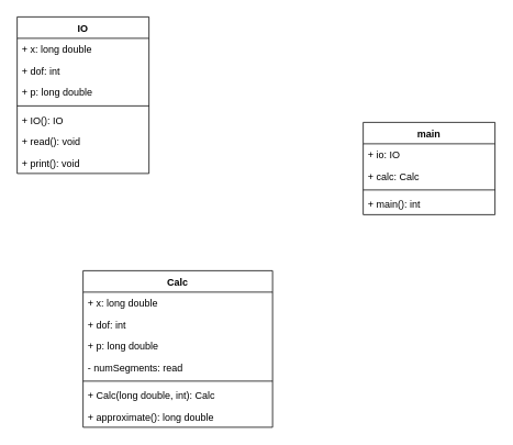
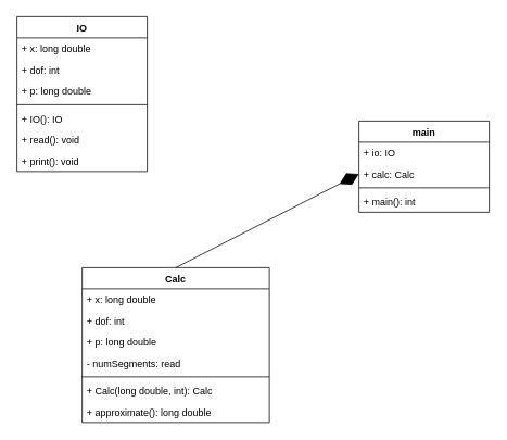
  <mxCell id="0" />
  <mxCell id="1" parent="0" />
  <mxCell id="2" value="IO" style="swimlane;fontStyle=1;align=center;verticalAlign=top;childLayout=stackLayout;horizontal=1;startSize=26;horizontalStack=0;resizeParent=1;resizeParentMax=0;resizeLast=0;collapsible=1;marginBottom=0;" parent="1" vertex="1"><mxGeometry x="20" y="20" width="160" height="190" as="geometry" /></mxCell>
  <mxCell id="3" value="+ x: long double" style="text;strokeColor=none;fillColor=none;align=left;verticalAlign=top;spacingLeft=4;spacingRight=4;overflow=hidden;rotatable=0;points=[[0,0.5],[1,0.5]];portConstraint=eastwest;" parent="2" vertex="1"><mxGeometry y="26" width="160" height="26" as="geometry" /></mxCell>
  <mxCell id="4" value="+ dof: int" style="text;strokeColor=none;fillColor=none;align=left;verticalAlign=top;spacingLeft=4;spacingRight=4;overflow=hidden;rotatable=0;points=[[0,0.5],[1,0.5]];portConstraint=eastwest;" parent="2" vertex="1"><mxGeometry y="52" width="160" height="26" as="geometry" /></mxCell>
  <mxCell id="5" value="+ p: long double" style="text;strokeColor=none;fillColor=none;align=left;verticalAlign=top;spacingLeft=4;spacingRight=4;overflow=hidden;rotatable=0;points=[[0,0.5],[1,0.5]];portConstraint=eastwest;" parent="2" vertex="1"><mxGeometry y="78" width="160" height="26" as="geometry" /></mxCell>
  <mxCell id="6" value="" style="line;strokeWidth=1;fillColor=none;align=left;verticalAlign=middle;spacingTop=-1;spacingLeft=3;spacingRight=3;rotatable=0;labelPosition=right;points=[];portConstraint=eastwest;" parent="2" vertex="1"><mxGeometry y="104" width="160" height="8" as="geometry" /></mxCell>
  <mxCell id="7" value="+ IO(): IO" style="text;strokeColor=none;fillColor=none;align=left;verticalAlign=top;spacingLeft=4;spacingRight=4;overflow=hidden;rotatable=0;points=[[0,0.5],[1,0.5]];portConstraint=eastwest;" parent="2" vertex="1"><mxGeometry y="112" width="160" height="26" as="geometry" /></mxCell>
  <mxCell id="8" value="+ read(): void" style="text;strokeColor=none;fillColor=none;align=left;verticalAlign=top;spacingLeft=4;spacingRight=4;overflow=hidden;rotatable=0;points=[[0,0.5],[1,0.5]];portConstraint=eastwest;" parent="2" vertex="1"><mxGeometry y="138" width="160" height="26" as="geometry" /></mxCell>
  <mxCell id="9" value="+ print(): void" style="text;strokeColor=none;fillColor=none;align=left;verticalAlign=top;spacingLeft=4;spacingRight=4;overflow=hidden;rotatable=0;points=[[0,0.5],[1,0.5]];portConstraint=eastwest;" parent="2" vertex="1"><mxGeometry y="164" width="160" height="26" as="geometry" /></mxCell>
  <mxCell id="10" value="main" style="swimlane;fontStyle=1;align=center;verticalAlign=top;childLayout=stackLayout;horizontal=1;startSize=26;horizontalStack=0;resizeParent=1;resizeParentMax=0;resizeLast=0;collapsible=1;marginBottom=0;" parent="1" vertex="1"><mxGeometry x="440" y="148" width="160" height="112" as="geometry" /></mxCell>
  <mxCell id="11" value="+ io: IO" style="text;strokeColor=none;fillColor=none;align=left;verticalAlign=top;spacingLeft=4;spacingRight=4;overflow=hidden;rotatable=0;points=[[0,0.5],[1,0.5]];portConstraint=eastwest;" parent="10" vertex="1"><mxGeometry y="26" width="160" height="26" as="geometry" /></mxCell>
  <mxCell id="12" value="+ calc: Calc" style="text;strokeColor=none;fillColor=none;align=left;verticalAlign=top;spacingLeft=4;spacingRight=4;overflow=hidden;rotatable=0;points=[[0,0.5],[1,0.5]];portConstraint=eastwest;" parent="10" vertex="1"><mxGeometry y="52" width="160" height="26" as="geometry" /></mxCell>
  <mxCell id="13" value="" style="line;strokeWidth=1;fillColor=none;align=left;verticalAlign=middle;spacingTop=-1;spacingLeft=3;spacingRight=3;rotatable=0;labelPosition=right;points=[];portConstraint=eastwest;" parent="10" vertex="1"><mxGeometry y="78" width="160" height="8" as="geometry" /></mxCell>
  <mxCell id="14" value="+ main(): int" style="text;strokeColor=none;fillColor=none;align=left;verticalAlign=top;spacingLeft=4;spacingRight=4;overflow=hidden;rotatable=0;points=[[0,0.5],[1,0.5]];portConstraint=eastwest;" parent="10" vertex="1"><mxGeometry y="86" width="160" height="26" as="geometry" /></mxCell>
  <mxCell id="15" value="Calc" style="swimlane;fontStyle=1;align=center;verticalAlign=top;childLayout=stackLayout;horizontal=1;startSize=26;horizontalStack=0;resizeParent=1;resizeParentMax=0;resizeLast=0;collapsible=1;marginBottom=0;" parent="1" vertex="1"><mxGeometry x="100" y="328" width="230" height="190" as="geometry"><mxRectangle x="340" y="380" width="60" height="26" as="alternateBounds" /></mxGeometry></mxCell>
  <mxCell id="16" value="+ x: long double" style="text;strokeColor=none;fillColor=none;align=left;verticalAlign=top;spacingLeft=4;spacingRight=4;overflow=hidden;rotatable=0;points=[[0,0.5],[1,0.5]];portConstraint=eastwest;" parent="15" vertex="1"><mxGeometry y="26" width="230" height="26" as="geometry" /></mxCell>
  <mxCell id="17" value="+ dof: int" style="text;strokeColor=none;fillColor=none;align=left;verticalAlign=top;spacingLeft=4;spacingRight=4;overflow=hidden;rotatable=0;points=[[0,0.5],[1,0.5]];portConstraint=eastwest;" parent="15" vertex="1"><mxGeometry y="52" width="230" height="26" as="geometry" /></mxCell>
  <mxCell id="18" value="+ p: long double" style="text;strokeColor=none;fillColor=none;align=left;verticalAlign=top;spacingLeft=4;spacingRight=4;overflow=hidden;rotatable=0;points=[[0,0.5],[1,0.5]];portConstraint=eastwest;" parent="15" vertex="1"><mxGeometry y="78" width="230" height="26" as="geometry" /></mxCell>
  <mxCell id="19" value="- numSegments: read" style="text;strokeColor=none;fillColor=none;align=left;verticalAlign=top;spacingLeft=4;spacingRight=4;overflow=hidden;rotatable=0;points=[[0,0.5],[1,0.5]];portConstraint=eastwest;" parent="15" vertex="1"><mxGeometry y="104" width="230" height="26" as="geometry" /></mxCell>
  <mxCell id="20" value="" style="line;strokeWidth=1;fillColor=none;align=left;verticalAlign=middle;spacingTop=-1;spacingLeft=3;spacingRight=3;rotatable=0;labelPosition=right;points=[];portConstraint=eastwest;" parent="15" vertex="1"><mxGeometry y="130" width="230" height="8" as="geometry" /></mxCell>
  <mxCell id="21" value="+ Calc(long double, int): Calc" style="text;strokeColor=none;fillColor=none;align=left;verticalAlign=top;spacingLeft=4;spacingRight=4;overflow=hidden;rotatable=0;points=[[0,0.5],[1,0.5]];portConstraint=eastwest;" parent="15" vertex="1"><mxGeometry y="138" width="230" height="26" as="geometry" /></mxCell>
  <mxCell id="22" value="+ approximate(): long double" style="text;strokeColor=none;fillColor=none;align=left;verticalAlign=top;spacingLeft=4;spacingRight=4;overflow=hidden;rotatable=0;points=[[0,0.5],[1,0.5]];portConstraint=eastwest;" parent="15" vertex="1"><mxGeometry y="164" width="230" height="26" as="geometry" /></mxCell>
+ <mxCell id="23" value="" style="endArrow=diamondThin;endFill=1;endSize=24;html=1;exitX=0.5;exitY=0;exitDx=0;exitDy=0;entryX=0;entryY=0.5;entryDx=0;entryDy=0;" parent="1" source="15" target="12" edge="1"><mxGeometry width="160" relative="1" as="geometry"><mxPoint x="220" y="278" as="sourcePoint" /><mxPoint x="380" y="278" as="targetPoint" /></mxGeometry></mxCell>
